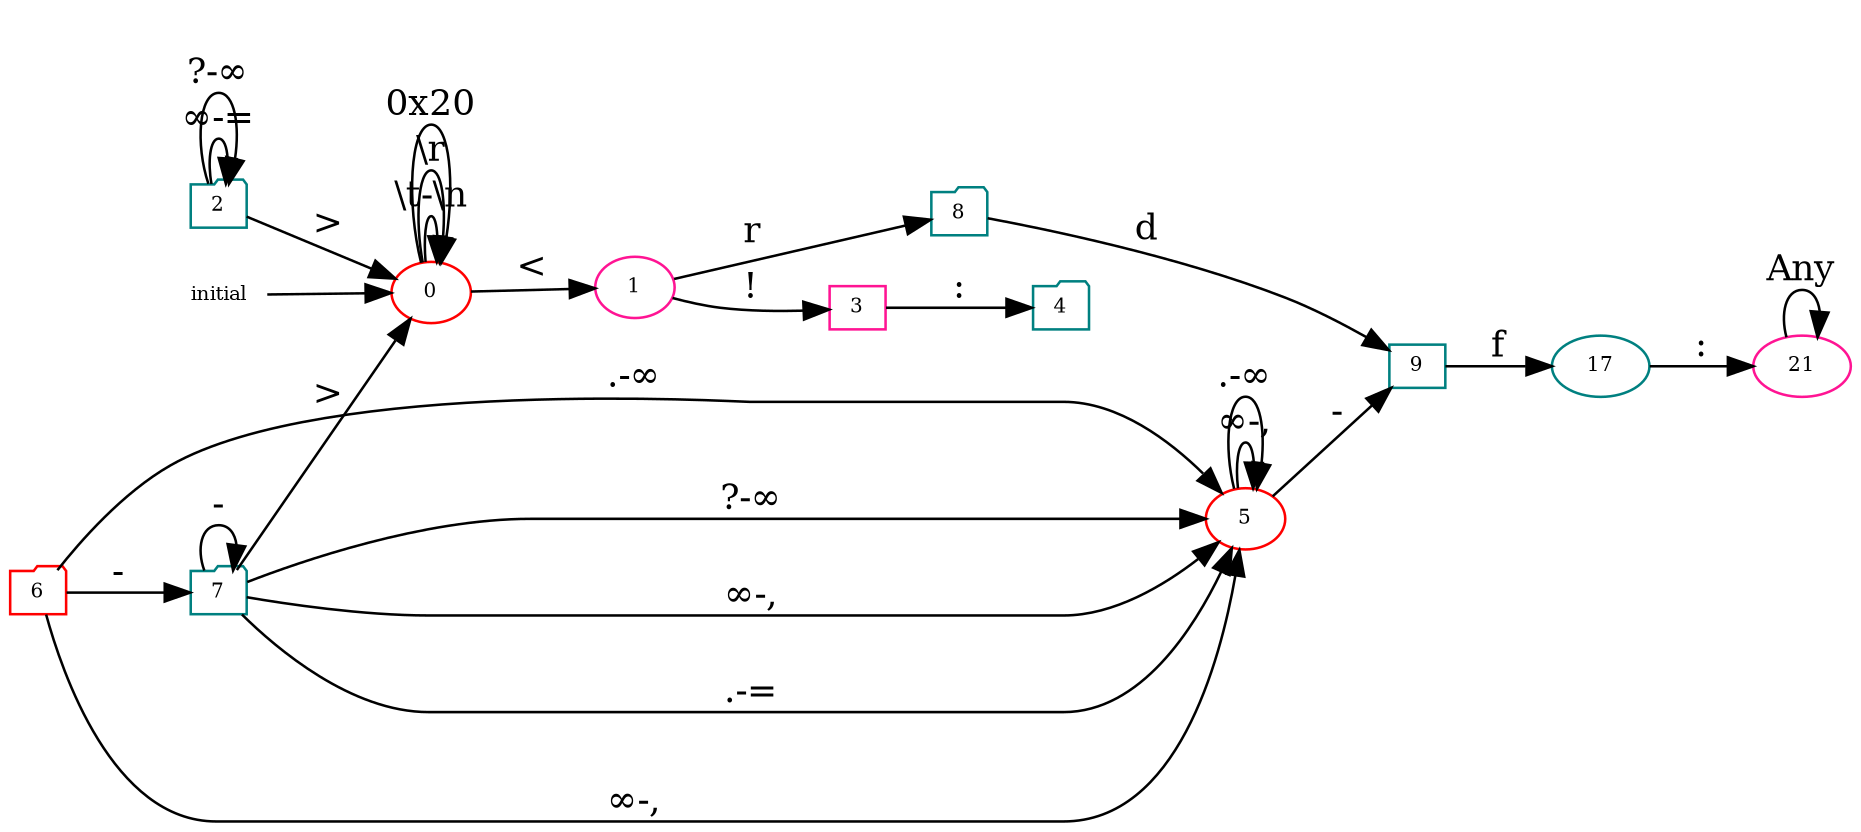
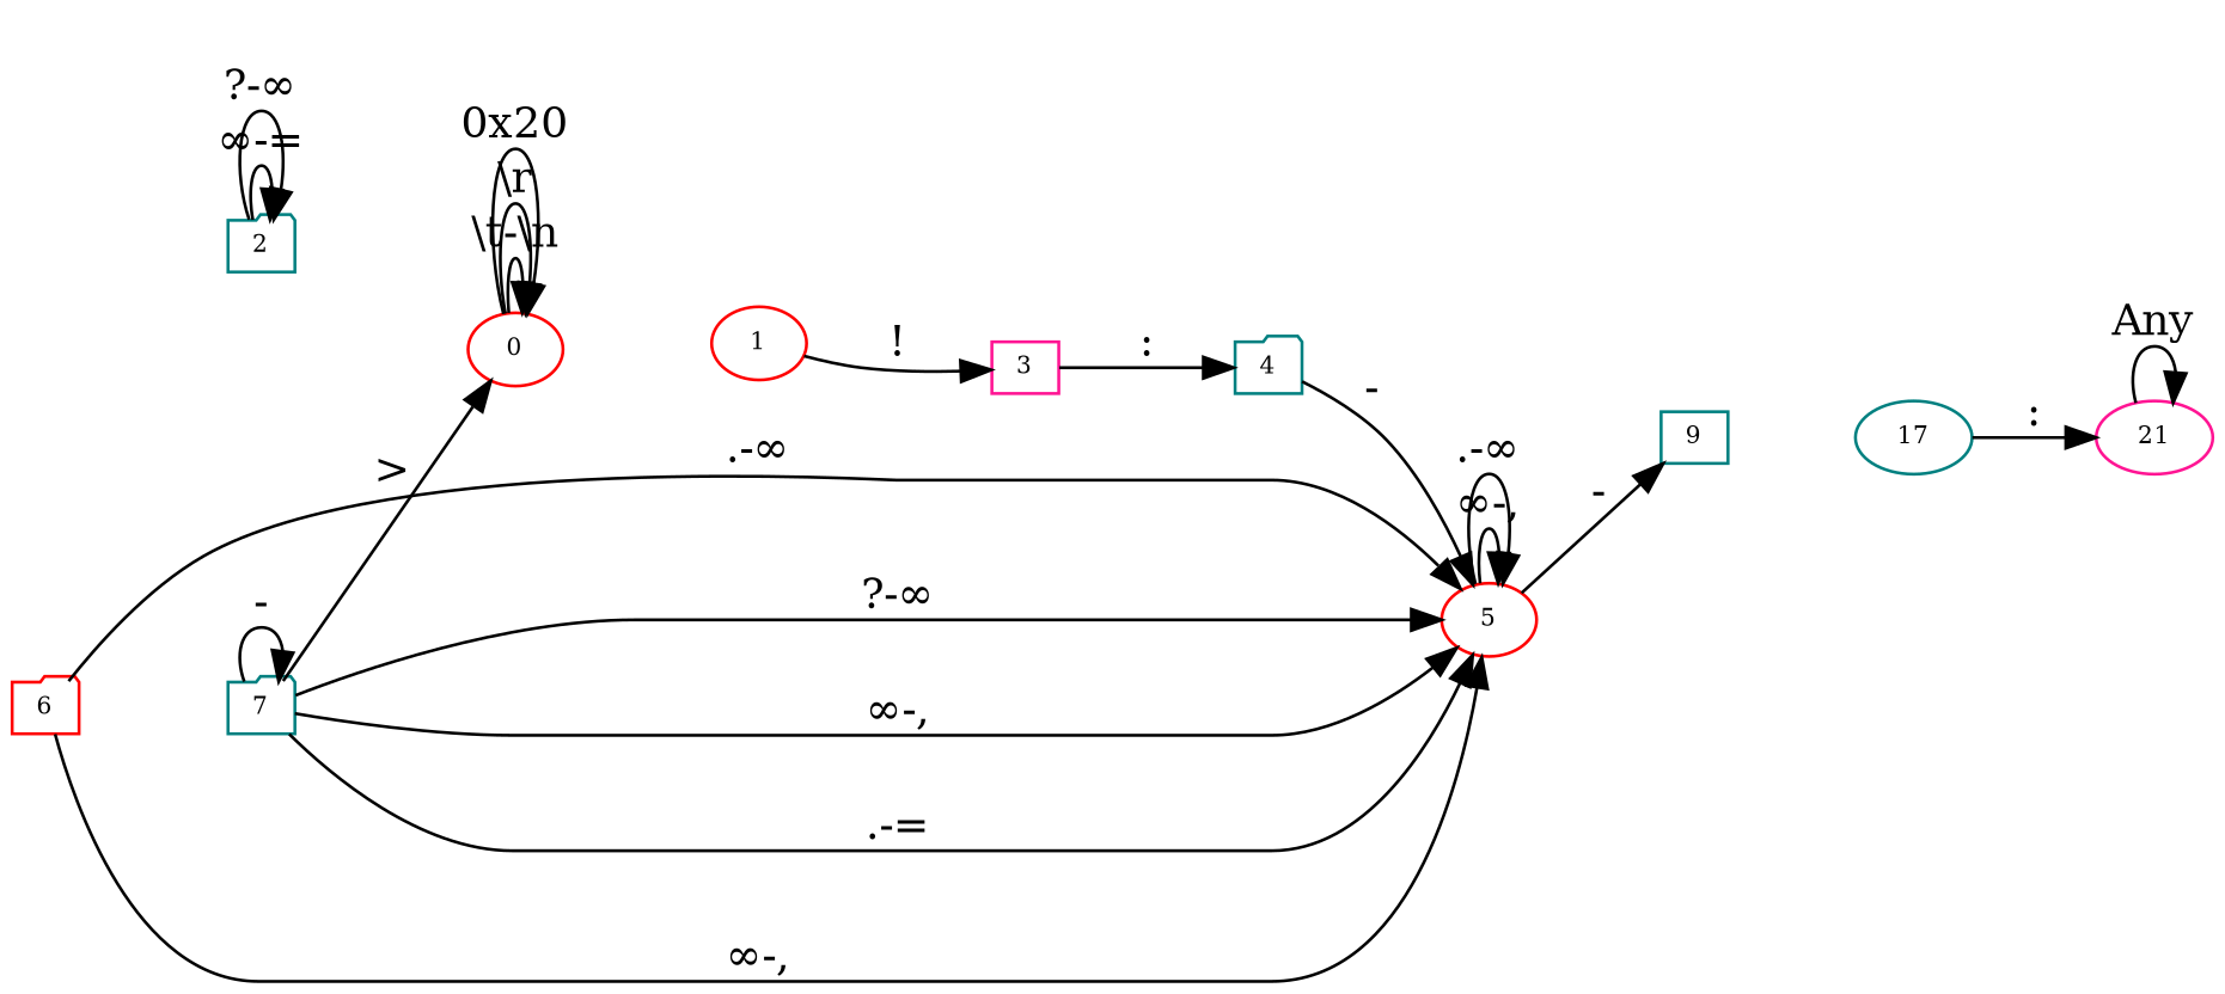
  digraph {
    rankdir=LR
    node [color=teal fontsize=8 shape=ellipse]
-   initial [color=deeppink height=0.2 shape=plaintext width=0.2]
    n2 [color=red height=0.2 label=0 width=0.2]
-   n3 [color=deeppink height=0.2 label=1 width=0.2]
+   n3 [color=red height=0.2 label=1 width=0.2]
    n4 [color=deeppink height=0.2 label=3 shape=box width=0.2]
-   n5 [height=0.2 label=8 shape=folder width=0.2]
    n6 [height=0.2 label=4 shape=folder width=0.2]
    n7 [height=0.2 label=2 shape=folder width=0.2]
    n8 [height=0.2 label=9 shape=box width=0.2]
    n9 [color=red height=0.2 label=5 width=0.2]
    n10 [height=0.2 label=17 width=0.2]
    n11 [color=red height=0.2 label=6 shape=folder width=0.2]
    n12 [height=0.2 label=7 shape=folder width=0.2]
    n13 [color=deeppink height=0.2 label=21 width=0.2]
-   initial -> n2
    n2 -> n2 [label="\\t-\\n"]
    n2 -> n2 [label="\\r"]
    n2 -> n2 [label="0x20"]
-   n2 -> n3 [label="<"]
    n3 -> n4 [label="!"]
-   n3 -> n5 [label=r]
    n4 -> n6 [label=":"]
-   n5 -> n8 [label=d]
-   n7 -> n2 [label=">"]
+   n6 -> n9 [label="-"]
    n7 -> n7 [label="∞-="]
    n7 -> n7 [label="?-∞"]
-   n8 -> n10 [label=f]
    n9 -> n8 [label="-"]
    n9 -> n9 [label="∞-,"]
    n9 -> n9 [label=".-∞"]
    n10 -> n13 [label=":"]
    n11 -> n9 [label="∞-,"]
    n11 -> n9 [label=".-∞"]
-   n11 -> n12 [label="-"]
    n12 -> n2 [label=">"]
    n12 -> n9 [label="∞-,"]
    n12 -> n9 [label=".-="]
    n12 -> n9 [label="?-∞"]
    n12 -> n12 [label="-"]
    n13 -> n13 [label=Any]
  }
